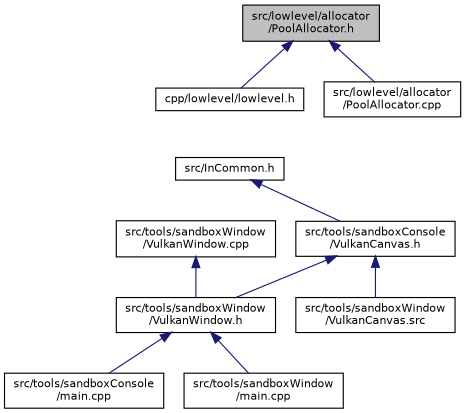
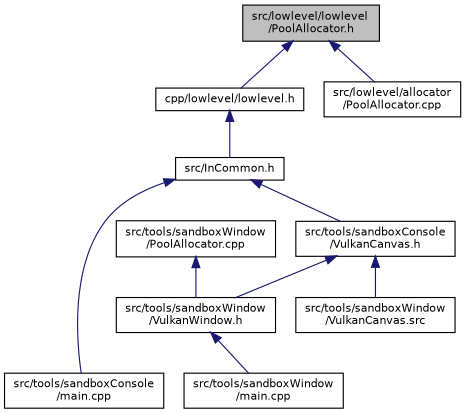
  digraph {
    node [color=black fillcolor=white fontname=Helvetica fontsize=10 shape=record style=filled]
    edge [color=midnightblue dir=back fontname=Helvetica fontsize=10 labelfontname=Helvetica labelfontsize=10 style=solid]
-   n1 [fillcolor=grey75 fontcolor=black height=0.2 label="src/lowlevel/allocator\l/PoolAllocator.h" width=0.4]
+   n1 [fillcolor=grey75 fontcolor=black height=0.2 label="src/lowlevel/lowlevel\l/PoolAllocator.h" width=0.4]
    n2 [height=0.2 label="cpp/lowlevel/lowlevel.h" width=0.4]
    n3 [height=0.2 label="src/lowlevel/allocator\l/PoolAllocator.cpp" width=0.4]
    n4 [height=0.2 label="src/InCommon.h" width=0.4]
    n5 [height=0.2 label="src/tools/sandboxConsole\l/main.cpp" width=0.4]
    n6 [height=0.2 label="src/tools/sandboxConsole\l/VulkanCanvas.h" width=0.4]
    n7 [height=0.2 label="src/tools/sandboxWindow\l/VulkanWindow.h" width=0.4]
    n8 [height=0.2 label="src/tools/sandboxWindow\l/VulkanCanvas.src" width=0.4]
    n9 [height=0.2 label="src/tools/sandboxWindow\l/main.cpp" width=0.4]
-   n10 [height=0.2 label="src/tools/sandboxWindow\l/VulkanWindow.cpp" width=0.4]
+   n10 [height=0.2 label="src/tools/sandboxWindow\l/PoolAllocator.cpp" width=0.4]
    n1 -> n2
    n1 -> n3
-   n7 -> n5
+   n2 -> n4
+   n4 -> n5
    n4 -> n6
    n6 -> n7
    n6 -> n8
    n7 -> n9
    n10 -> n7
  }
